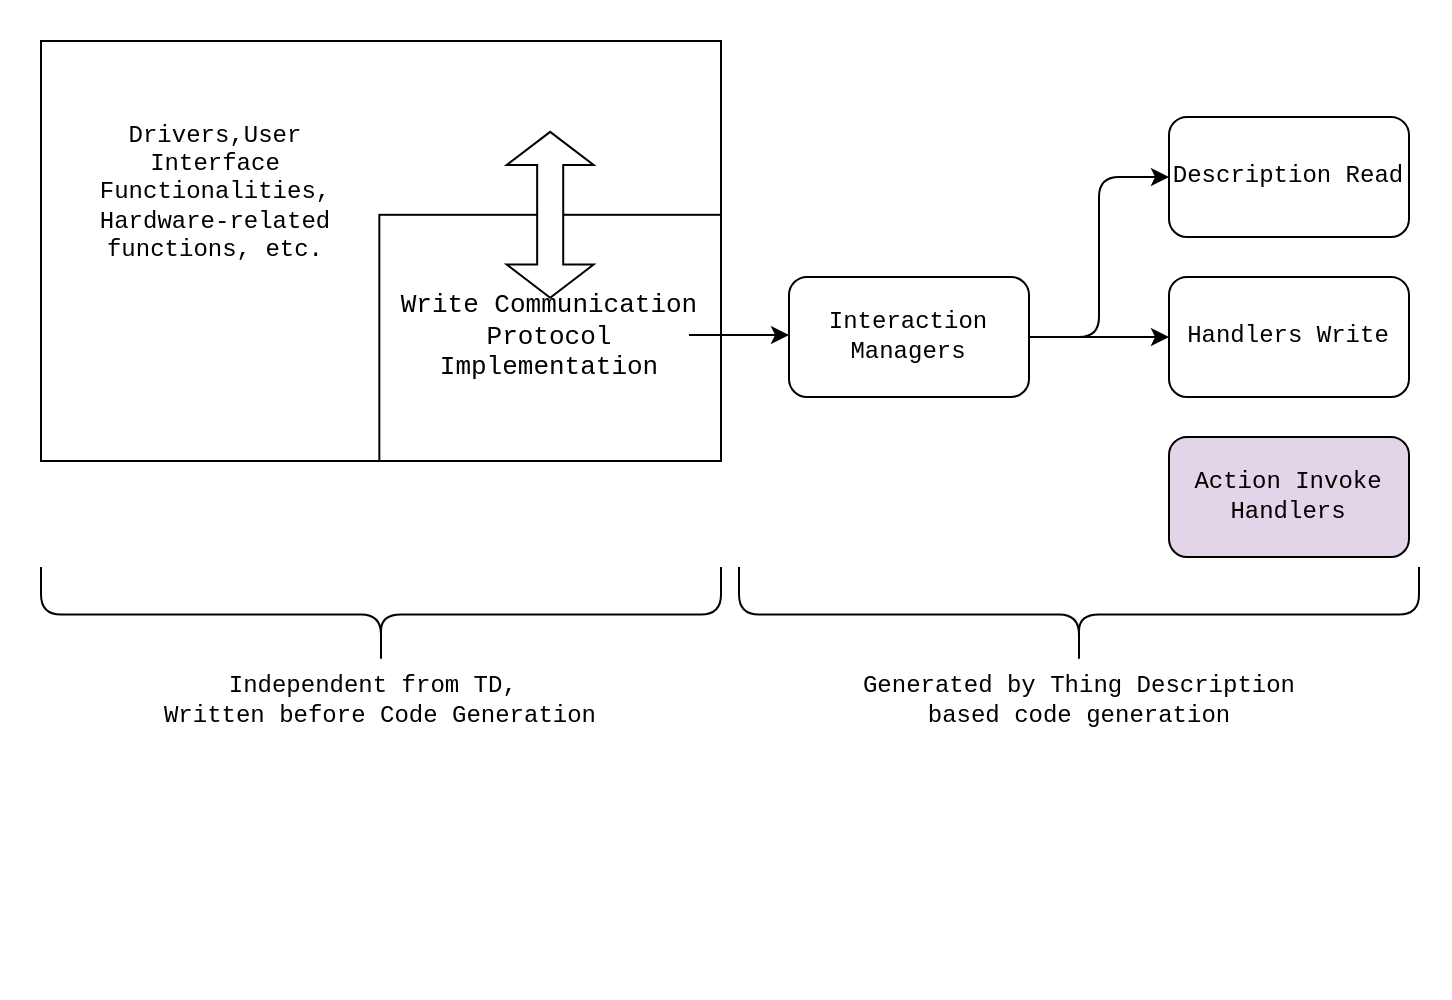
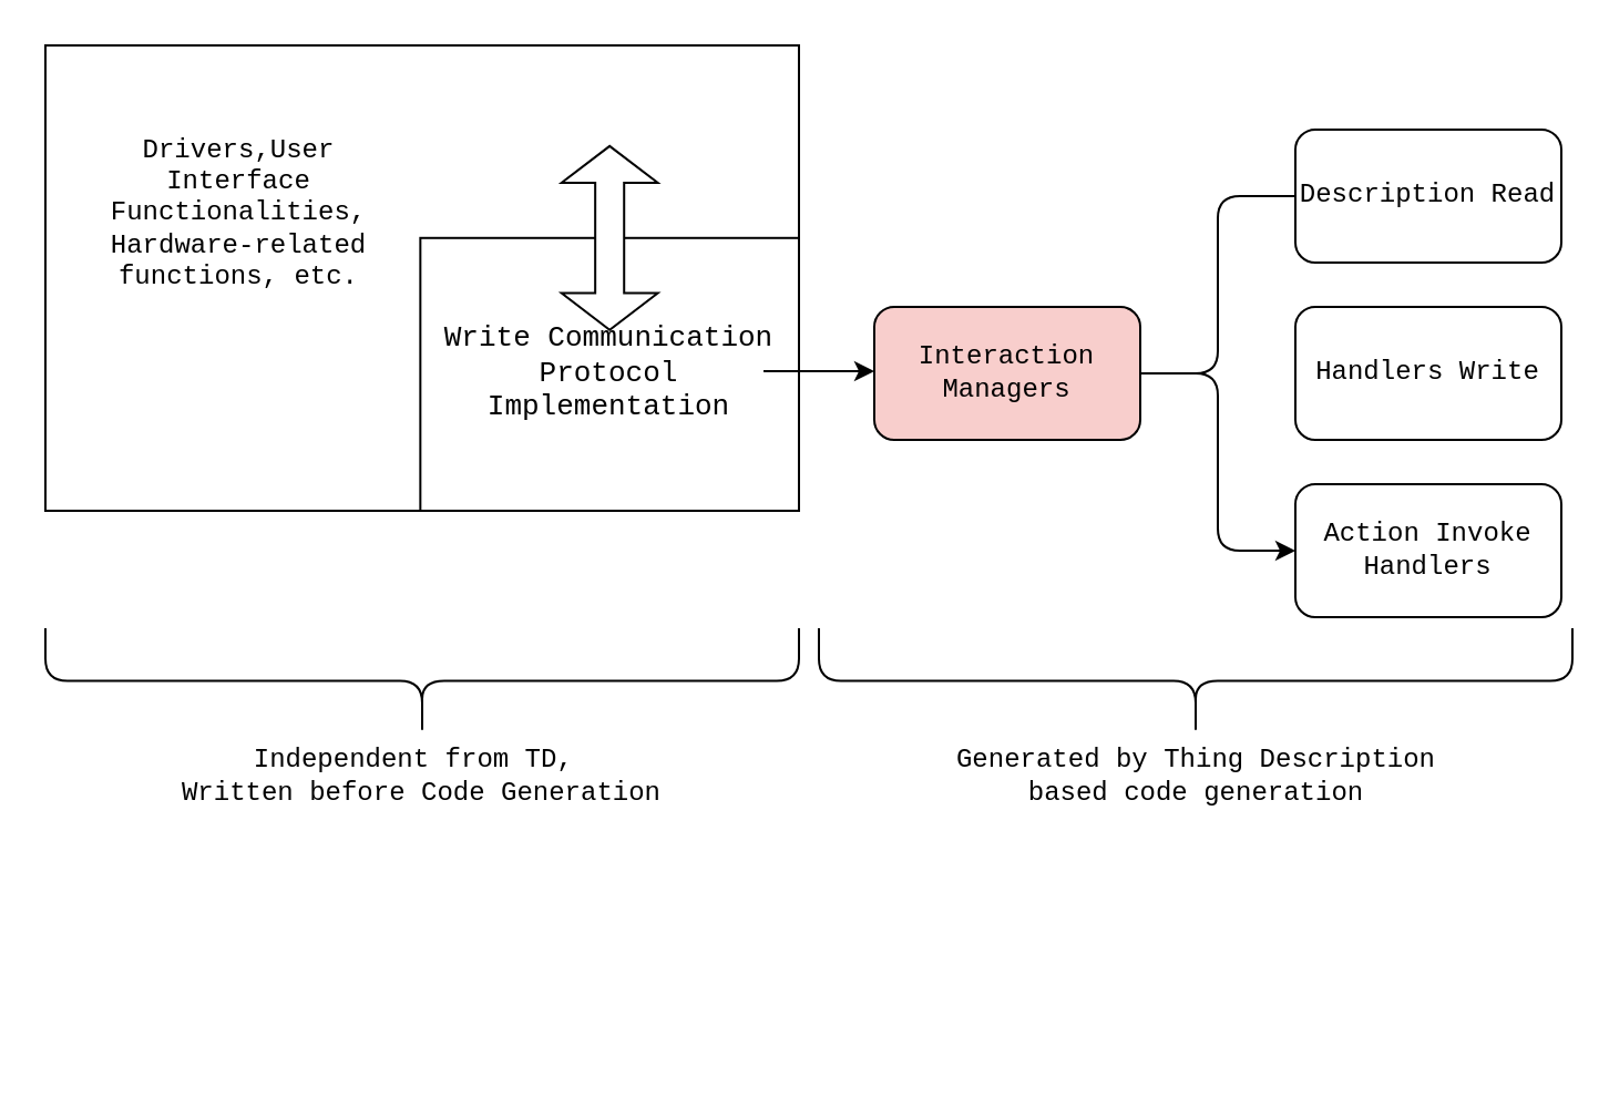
  <mxCell id="0" />
  <mxCell id="1" parent="0" />
  <mxCell id="2" value="" style="group" vertex="1" connectable="0" parent="1"><mxGeometry x="20" y="20" width="340" height="210" as="geometry" /></mxCell>
  <mxCell id="3" value="" style="rounded=0;whiteSpace=wrap;html=1;strokeColor=#000000;strokeWidth=1;fillColor=#ffffff;fontFamily=Courier New;fontSize=12;fontColor=#000000;align=center;" vertex="1" parent="2"><mxGeometry width="340" height="210" as="geometry" /></mxCell>
  <mxCell id="4" value="Drivers,User Interface Functionalities, Hardware-related functions, etc." style="text;html=1;strokeColor=none;fillColor=none;align=center;verticalAlign=middle;whiteSpace=wrap;fontFamily=Courier New;fontSize=12;fontColor=#000000;" vertex="1" parent="2"><mxGeometry x="16.585" y="36.207" width="140.976" height="79.655" as="geometry" /></mxCell>
  <mxCell id="5" value="&lt;font style=&quot;font-size: 13px&quot;&gt;Write Communication Protocol Implementation&lt;/font&gt;" style="rounded=0;whiteSpace=wrap;html=1;strokeColor=#000000;strokeWidth=1;fillColor=#ffffff;fontFamily=Courier New;fontSize=12;fontColor=#000000;align=center;" vertex="1" parent="2"><mxGeometry x="169.171" y="86.897" width="170.829" height="123.103" as="geometry" /></mxCell>
  <mxCell id="6" value="" style="shape=doubleArrow;whiteSpace=wrap;html=1;strokeColor=#000000;strokeWidth=1;fillColor=#ffffff;fontFamily=Courier New;fontSize=12;fontColor=#000000;align=center;rotation=90;" vertex="1" parent="2"><mxGeometry x="213.122" y="65.172" width="82.927" height="43.448" as="geometry" /></mxCell>
- <mxCell id="7" value="Interaction Managers" style="rounded=1;whiteSpace=wrap;html=1;strokeColor=#000000;strokeWidth=1;fillColor=#ffffff;fontFamily=Courier New;fontSize=12;fontColor=#000000;align=center;" vertex="1" parent="1"><mxGeometry x="394" y="138" width="120" height="60" as="geometry" /></mxCell>
+ <mxCell id="7" value="Interaction Managers" style="rounded=1;whiteSpace=wrap;html=1;strokeColor=#000000;strokeWidth=1;fillColor=#f8cecc;fontFamily=Courier New;fontSize=12;fontColor=#000000;align=center;" vertex="1" parent="1"><mxGeometry x="394" y="138" width="120" height="60" as="geometry" /></mxCell>
  <mxCell id="8" value="Handlers Write" style="rounded=1;whiteSpace=wrap;html=1;strokeColor=#000000;strokeWidth=1;fillColor=#ffffff;fontFamily=Courier New;fontSize=12;fontColor=#000000;align=center;" vertex="1" parent="1"><mxGeometry x="584" y="138" width="120" height="60" as="geometry" /></mxCell>
- <mxCell id="9" value="Action Invoke Handlers" style="rounded=1;whiteSpace=wrap;html=1;strokeColor=#000000;strokeWidth=1;fillColor=#e1d5e7;fontFamily=Courier New;fontSize=12;fontColor=#000000;align=center;" vertex="1" parent="1"><mxGeometry x="584" y="218" width="120" height="60" as="geometry" /></mxCell>
+ <mxCell id="9" value="Action Invoke Handlers" style="rounded=1;whiteSpace=wrap;html=1;strokeColor=#000000;strokeWidth=1;fillColor=#ffffff;fontFamily=Courier New;fontSize=12;fontColor=#000000;align=center;" vertex="1" parent="1"><mxGeometry x="584" y="218" width="120" height="60" as="geometry" /></mxCell>
  <mxCell id="10" value="Description Read" style="rounded=1;whiteSpace=wrap;html=1;strokeColor=#000000;strokeWidth=1;fillColor=#ffffff;fontFamily=Courier New;fontSize=12;fontColor=#000000;align=center;" vertex="1" parent="1"><mxGeometry x="584" y="58" width="120" height="60" as="geometry" /></mxCell>
- <mxCell id="11" value="" style="edgeStyle=elbowEdgeStyle;elbow=horizontal;endArrow=classic;html=1;strokeColor=#000000;strokeWidth=1;fontFamily=Courier New;fontSize=12;fontColor=#000000;entryX=0;entryY=0.5;exitX=1;exitY=0.5;" edge="1" parent="1" source="7" target="10"><mxGeometry width="50" height="50" relative="1" as="geometry"><mxPoint x="544" y="138" as="sourcePoint" /><mxPoint x="594" y="88" as="targetPoint" /></mxGeometry></mxCell>
- <mxCell id="13" value="" style="endArrow=classic;html=1;strokeColor=#000000;strokeWidth=1;fontFamily=Courier New;fontSize=12;fontColor=#000000;entryX=0;entryY=0.5;exitX=1;exitY=0.5;" edge="1" parent="1" source="7" target="8"><mxGeometry width="50" height="50" relative="1" as="geometry"><mxPoint x="454" y="318" as="sourcePoint" /><mxPoint x="504" y="268" as="targetPoint" /></mxGeometry></mxCell>
+ <mxCell id="11" value="" style="edgeStyle=elbowEdgeStyle;elbow=horizontal;endArrow=none;html=1;strokeColor=#000000;strokeWidth=1;fontFamily=Courier New;fontSize=12;fontColor=#000000;entryX=0;entryY=0.5;exitX=1;exitY=0.5;" edge="1" parent="1" source="7" target="10"><mxGeometry width="50" height="50" relative="1" as="geometry"><mxPoint x="544" y="138" as="sourcePoint" /><mxPoint x="594" y="88" as="targetPoint" /></mxGeometry></mxCell>
+ <mxCell id="12" value="" style="edgeStyle=elbowEdgeStyle;elbow=horizontal;endArrow=classic;html=1;strokeColor=#000000;strokeWidth=1;fontFamily=Courier New;fontSize=12;fontColor=#000000;entryX=0;entryY=0.5;exitX=1;exitY=0.5;" edge="1" parent="1" source="7" target="9"><mxGeometry width="50" height="50" relative="1" as="geometry"><mxPoint x="594" y="288" as="sourcePoint" /><mxPoint x="644" y="238" as="targetPoint" /></mxGeometry></mxCell>
  <mxCell id="14" value="" style="endArrow=classic;html=1;strokeColor=#000000;strokeWidth=1;fontFamily=Courier New;fontSize=12;fontColor=#000000;" edge="1" parent="1"><mxGeometry width="50" height="50" relative="1" as="geometry"><mxPoint x="344" y="167" as="sourcePoint" /><mxPoint x="394" y="167" as="targetPoint" /></mxGeometry></mxCell>
  <mxCell id="15" value="" style="shape=curlyBracket;whiteSpace=wrap;html=1;rounded=1;strokeColor=#000000;strokeWidth=1;fillColor=#ffffff;fontFamily=Courier New;fontSize=12;fontColor=#000000;align=center;rotation=-90;size=0.525;" vertex="1" parent="1"><mxGeometry x="165" y="138" width="50" height="340" as="geometry" /></mxCell>
  <mxCell id="16" value="" style="shape=curlyBracket;whiteSpace=wrap;html=1;rounded=1;strokeColor=#000000;strokeWidth=1;fillColor=#ffffff;fontFamily=Courier New;fontSize=12;fontColor=#000000;align=center;rotation=-90;size=0.525;" vertex="1" parent="1"><mxGeometry x="514" y="138" width="50" height="340" as="geometry" /></mxCell>
  <mxCell id="17" value="Independent from TD,&amp;nbsp;&lt;div&gt;Written before Code Generation&lt;/div&gt;" style="text;html=1;strokeColor=none;fillColor=none;align=center;verticalAlign=middle;whiteSpace=wrap;fontFamily=Courier New;fontSize=12;fontColor=#000000;" vertex="1" parent="1"><mxGeometry x="70" y="330" width="240" height="40" as="geometry" /></mxCell>
  <mxCell id="18" value="Generated by Thing Description based code generation" style="text;html=1;strokeColor=none;fillColor=none;align=center;verticalAlign=middle;whiteSpace=wrap;fontFamily=Courier New;fontSize=12;fontColor=#000000;" vertex="1" parent="1"><mxGeometry x="424" y="330" width="231" height="40" as="geometry" /></mxCell>
